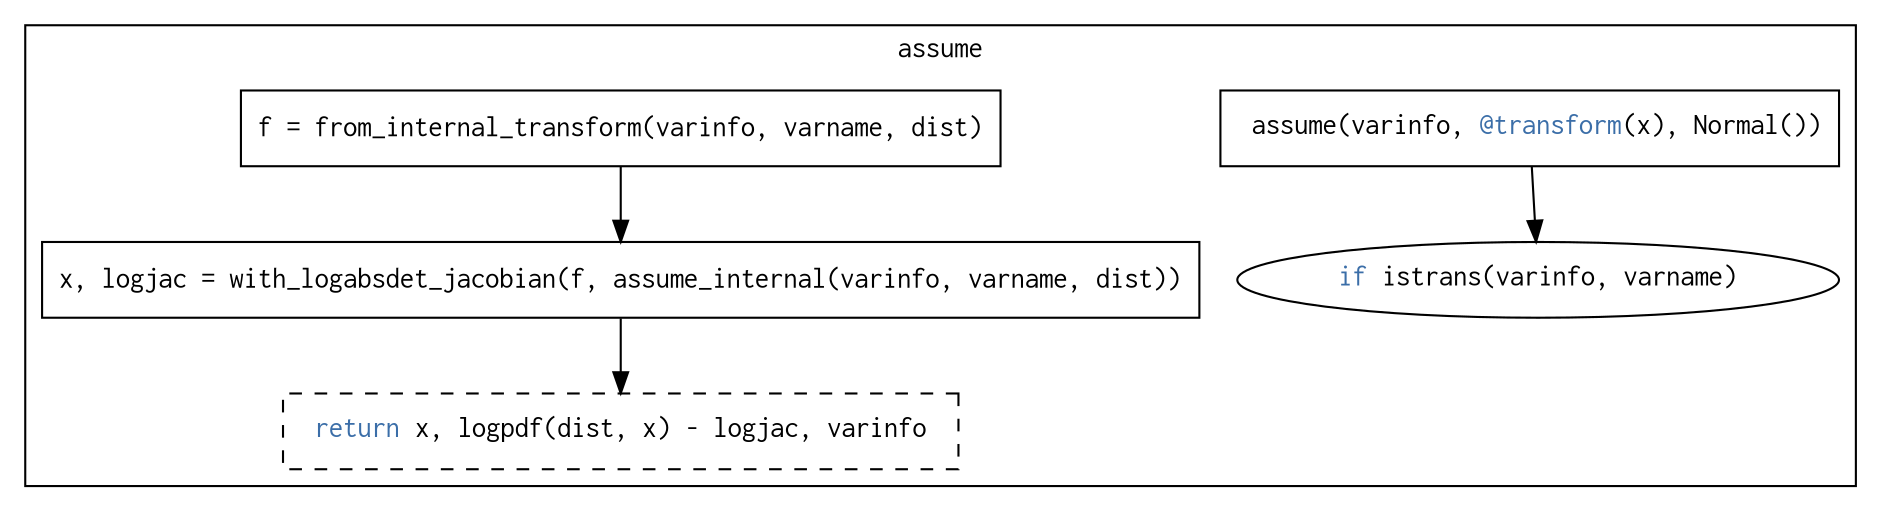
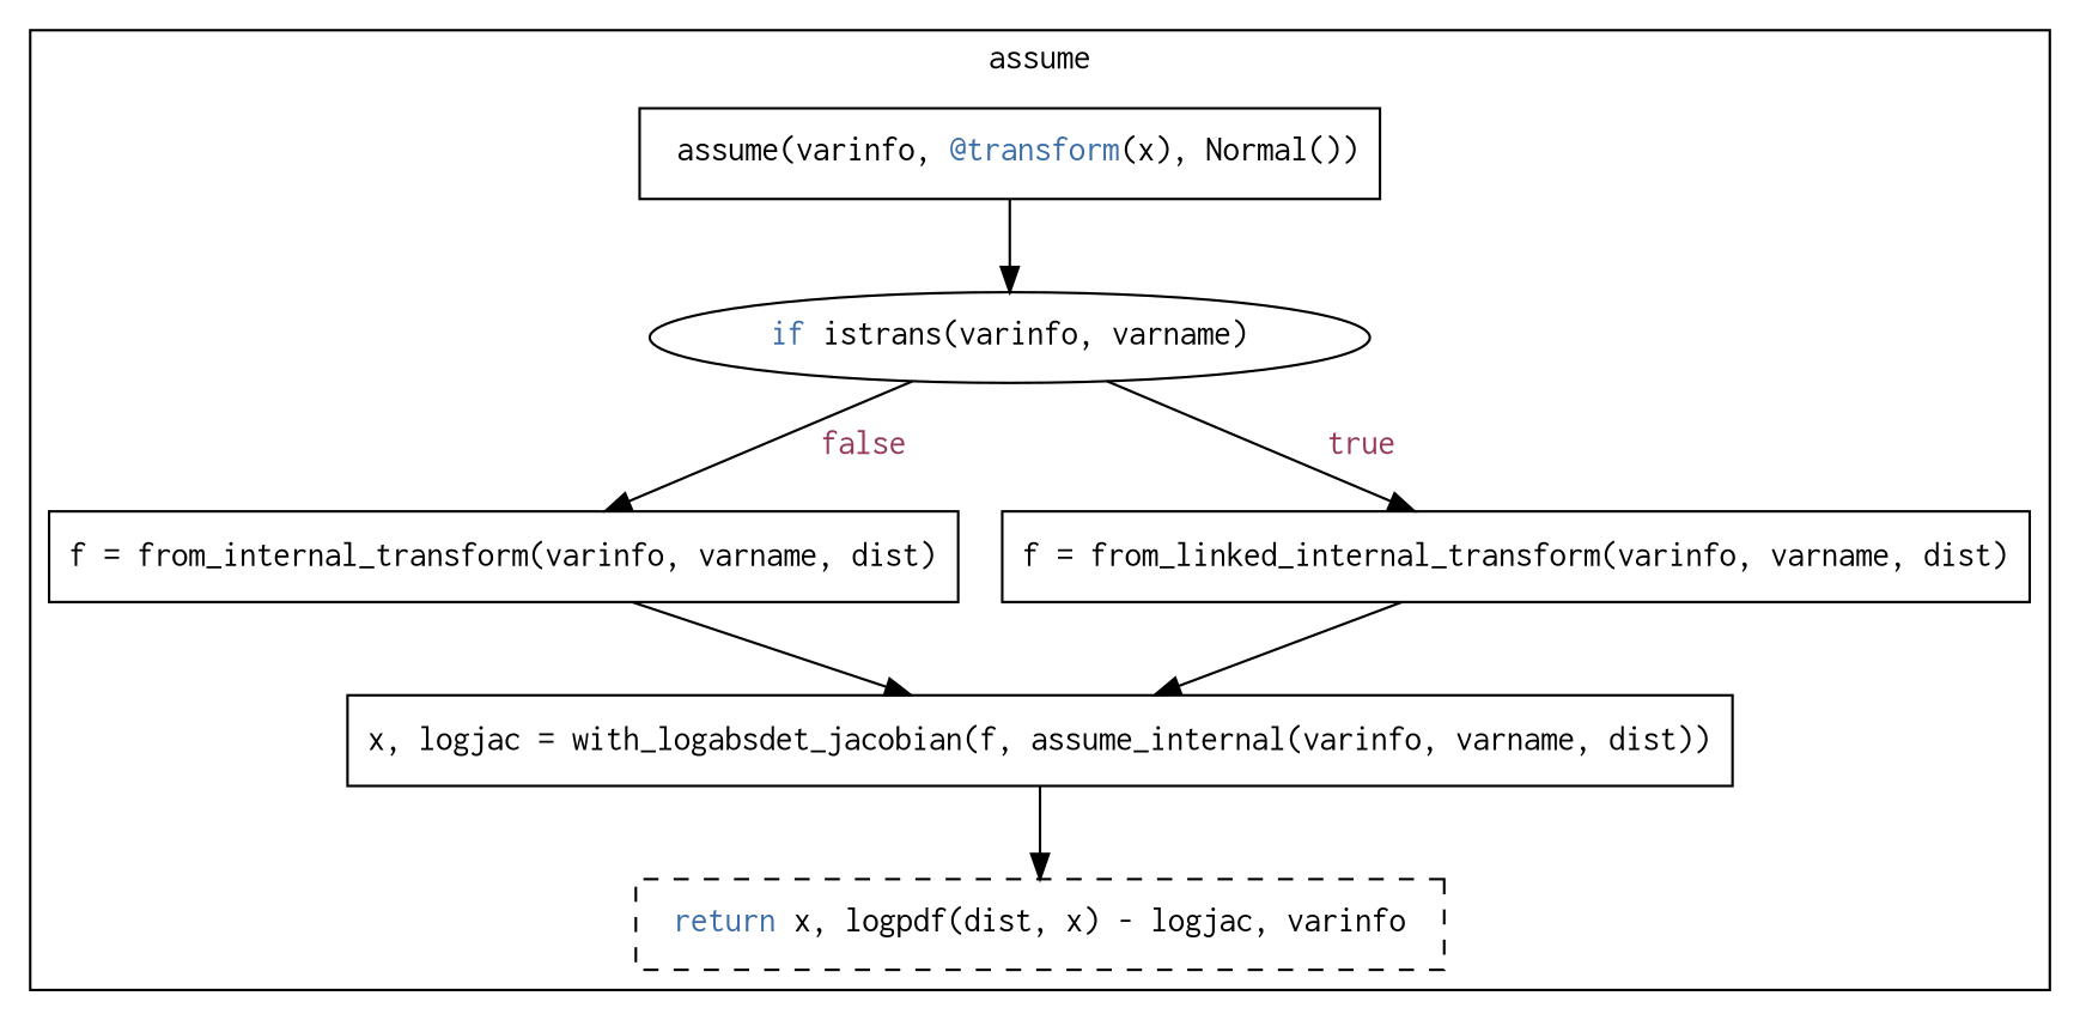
  digraph {
    node [fontname=Courier shape=box]
    n1 [label=< assume(varinfo, <FONT COLOR="#3B6EA8">@transform</FONT>(x), Normal())>]
    n2 [label=< <FONT COLOR="#3B6EA8">if</FONT> istrans(varinfo, varname) > shape=""]
    n3 [label="f = from_internal_transform(varinfo, varname, dist)"]
+   n4 [label="f = from_linked_internal_transform(varinfo, varname, dist)"]
    n5 [label="x, logjac = with_logabsdet_jacobian(f, assume_internal(varinfo, varname, dist))"]
    n6 [label=< <FONT COLOR="#3B6EA8">return</FONT> x, logpdf(dist, x) - logjac, varinfo > style=dashed]
    subgraph cluster_1 {
      fontname=Courier
      label=assume
      n1
      n2
      n3
+     n4
      n5
      n6
    }
    n1 -> n2
+   n2 -> n3 [fontname=Courier label=<  <FONT COLOR="#97365B">false</FONT>>]
+   n2 -> n4 [fontname=Courier label=<  <FONT COLOR="#97365B">true</FONT>>]
    n3 -> n5
+   n4 -> n5
    n5 -> n6
  }
